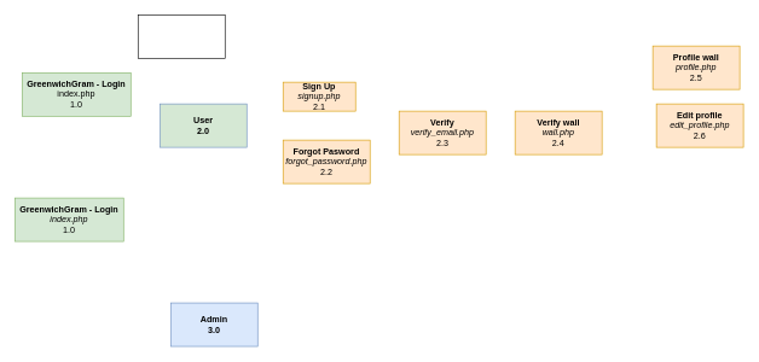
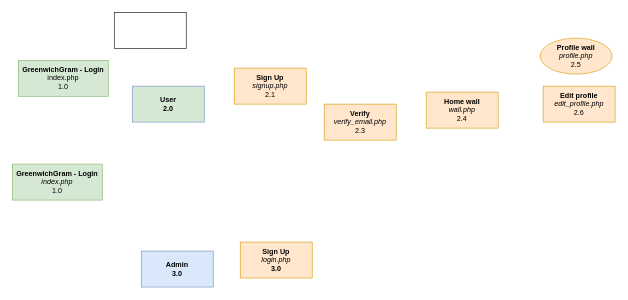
  <mxCell id="0" />
  <mxCell id="1" parent="0" />
  <mxCell id="2" value="&lt;b&gt;GreenwichGram - Login&lt;/b&gt;&lt;br&gt;index.php&lt;br&gt;1.0" style="rounded=0;whiteSpace=wrap;html=1;fillColor=#d5e8d4;strokeColor=#82b366;" parent="1" vertex="1"><mxGeometry y="100" width="150" height="60" as="geometry" x="30" /></mxCell>
  <mxCell id="3" value="" style="rounded=0;whiteSpace=wrap;html=1;" parent="1" vertex="1"><mxGeometry x="190" y="20" width="120" height="60" as="geometry" /></mxCell>
  <mxCell id="4" value="&lt;b&gt;GreenwichGram - Login&lt;/b&gt;&lt;br&gt;&lt;i&gt;index.php&lt;/i&gt;&lt;br&gt;1.0" style="rounded=0;whiteSpace=wrap;html=1;fillColor=#d5e8d4;strokeColor=#82b366;" vertex="1" parent="1"><mxGeometry x="20" y="273" width="150" height="60" as="geometry" /></mxCell>
- <mxCell id="5" value="&lt;b&gt;Sign Up&lt;/b&gt;&lt;br&gt;&lt;i&gt;signup.php&lt;/i&gt;&lt;br&gt;2.1" style="rounded=0;whiteSpace=wrap;html=1;fillColor=#ffe6cc;strokeColor=#d79b00;" vertex="1" parent="1"><mxGeometry x="390" y="113" width="100" height="40" as="geometry" /></mxCell>
- <mxCell id="6" value="&lt;b&gt;Forgot Pasword&lt;br&gt;&lt;/b&gt;&lt;i&gt;forgot_password.php&lt;/i&gt;&lt;br&gt;2.2" style="rounded=0;whiteSpace=wrap;html=1;fillColor=#ffe6cc;strokeColor=#d79b00;" vertex="1" parent="1"><mxGeometry x="390" y="193" width="120" height="60" as="geometry" /></mxCell>
+ <mxCell id="5" value="&lt;b&gt;Sign Up&lt;/b&gt;&lt;br&gt;&lt;i&gt;signup.php&lt;/i&gt;&lt;br&gt;2.1" style="rounded=0;whiteSpace=wrap;html=1;fillColor=#ffe6cc;strokeColor=#d79b00;" vertex="1" parent="1"><mxGeometry x="390" y="113" width="120" height="60" as="geometry" /></mxCell>
  <mxCell id="7" value="&lt;b&gt;User&lt;br&gt;2.0&lt;br&gt;&lt;/b&gt;" style="rounded=0;whiteSpace=wrap;html=1;fillColor=#d5e8d4;strokeColor=#6c8ebf;" vertex="1" parent="1"><mxGeometry x="220" y="143" width="120" height="60" as="geometry" /></mxCell>
  <mxCell id="8" value="&lt;b&gt;Admin&lt;br&gt;3.0&lt;br&gt;&lt;/b&gt;" style="rounded=0;whiteSpace=wrap;html=1;fillColor=#dae8fc;strokeColor=#6c8ebf;" vertex="1" parent="1"><mxGeometry x="235" y="418" width="120" height="60" as="geometry" /></mxCell>
- <mxCell id="9" value="&lt;b&gt;Verify&lt;br&gt;&lt;/b&gt;&lt;i&gt;verify_email.php&lt;/i&gt;&lt;br&gt;2.3" style="rounded=0;whiteSpace=wrap;html=1;fillColor=#ffe6cc;strokeColor=#d79b00;" vertex="1" parent="1"><mxGeometry x="550" y="153" width="120" height="60" as="geometry" /></mxCell>
- <mxCell id="10" value="&lt;b&gt;Verify wall&lt;br&gt;&lt;/b&gt;&lt;i&gt;wall.php&lt;/i&gt;&lt;br&gt;2.4" style="rounded=0;whiteSpace=wrap;html=1;fillColor=#ffe6cc;strokeColor=#d79b00;" vertex="1" parent="1"><mxGeometry x="710" y="153" width="120" height="60" as="geometry" /></mxCell>
- <mxCell id="11" value="&lt;b&gt;Profile wall&lt;br&gt;&lt;/b&gt;&lt;i&gt;profile.php&lt;/i&gt;&lt;br&gt;2.5" style="rounded=0;whiteSpace=wrap;html=1;fillColor=#ffe6cc;strokeColor=#d79b00;" vertex="1" parent="1"><mxGeometry x="900" y="63" width="120" height="60" as="geometry" /></mxCell>
+ <mxCell id="9" value="&lt;b&gt;Verify&lt;br&gt;&lt;/b&gt;&lt;i&gt;verify_email.php&lt;/i&gt;&lt;br&gt;2.3" style="rounded=0;whiteSpace=wrap;html=1;fillColor=#ffe6cc;strokeColor=#d79b00;" vertex="1" parent="1"><mxGeometry x="540" y="173" width="120" height="60" as="geometry" /></mxCell>
+ <mxCell id="10" value="&lt;b&gt;Home wall&lt;br&gt;&lt;/b&gt;&lt;i&gt;wall.php&lt;/i&gt;&lt;br&gt;2.4" style="rounded=0;whiteSpace=wrap;html=1;fillColor=#ffe6cc;strokeColor=#d79b00;" vertex="1" parent="1"><mxGeometry x="710" y="153" width="120" height="60" as="geometry" /></mxCell>
+ <mxCell id="11" value="&lt;b&gt;Profile wall&lt;br&gt;&lt;/b&gt;&lt;i&gt;profile.php&lt;/i&gt;&lt;br&gt;2.5" style="ellipse;whiteSpace=wrap;html=1;fillColor=#ffe6cc;strokeColor=#d79b00;" vertex="1" parent="1"><mxGeometry x="900" y="63" width="120" height="60" as="geometry" /></mxCell>
  <mxCell id="12" value="&lt;b&gt;Edit profile&lt;br&gt;&lt;/b&gt;&lt;i&gt;edit_profile.php&lt;/i&gt;&lt;br&gt;2.6" style="rounded=0;whiteSpace=wrap;html=1;fillColor=#ffe6cc;strokeColor=#d79b00;" vertex="1" parent="1"><mxGeometry x="905" y="143" width="120" height="60" as="geometry" /></mxCell>
+ <mxCell id="13" value="&lt;b&gt;Sign Up&lt;/b&gt;&lt;br&gt;&lt;i&gt;login.php&lt;/i&gt;&lt;br&gt;&lt;b&gt;3.0&lt;/b&gt;" style="rounded=0;whiteSpace=wrap;html=1;fillColor=#ffe6cc;strokeColor=#d79b00;" vertex="1" parent="1"><mxGeometry x="400" y="403" width="120" height="60" as="geometry" /></mxCell>
